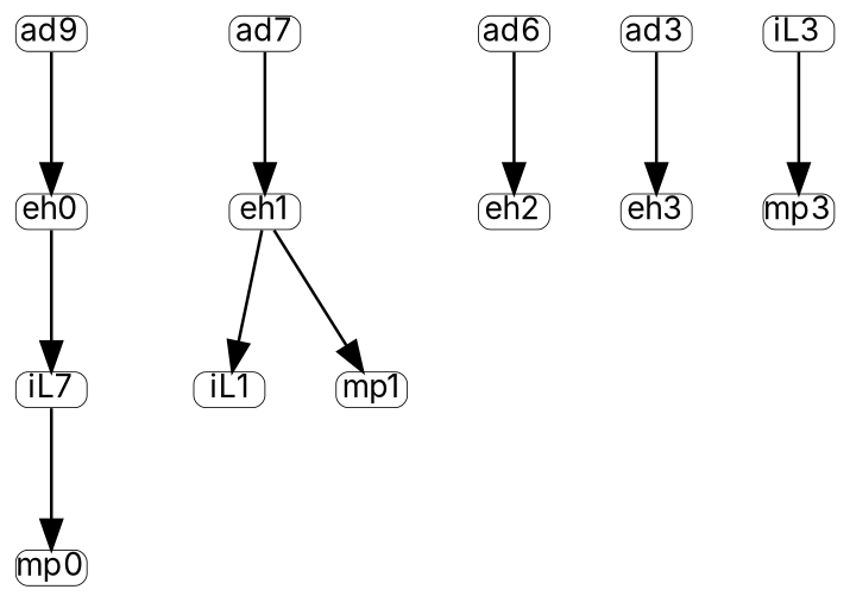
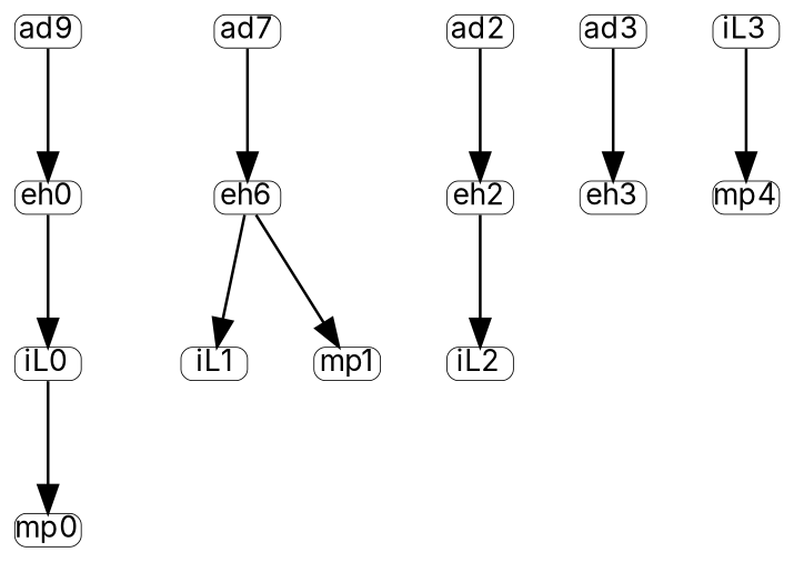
  digraph {
    fontname=Inter
    node [fixedsize=true fontname=Inter fontsize=8 penwidth=0.25 shape=rectangle style=rounded]
    edge [arrowsize=0.75 fontname=Inter penwidth=0.75 style=bold]
    n1 [height=0.12 label=ad9 width=0.25]
    eh0 [height=0.12 width=0.25]
-   iL0 [height=0.12 width=0.25 label=iL7]
+   iL0 [height=0.12 width=0.25]
    mp0 [height=0.12 width=0.25]
    n5 [height=0.12 label=ad7 width=0.25]
-   eh1 [height=0.12 width=0.25]
+   eh1 [height=0.12 width=0.25 label=eh6]
    iL1 [height=0.12 width=0.25]
    mp1 [height=0.12 width=0.25]
-   ad2 [height=0.12 width=0.25 label=ad6]
+   ad2 [height=0.12 width=0.25]
    eh2 [height=0.12 width=0.25]
+   iL2 [height=0.12 width=0.25]
    ad3 [height=0.12 width=0.25]
    eh3 [height=0.12 width=0.25]
    iL3 [height=0.12 width=0.25]
-   mp3 [height=0.12 width=0.25]
+   mp3 [height=0.12 width=0.25 label=mp4]
    n1 -> eh0
    eh0 -> iL0
    iL0 -> mp0
    n5 -> eh1
    eh1 -> iL1
    eh1 -> mp1
    ad2 -> eh2
+   eh2 -> iL2
    ad3 -> eh3
    iL3 -> mp3
  }
